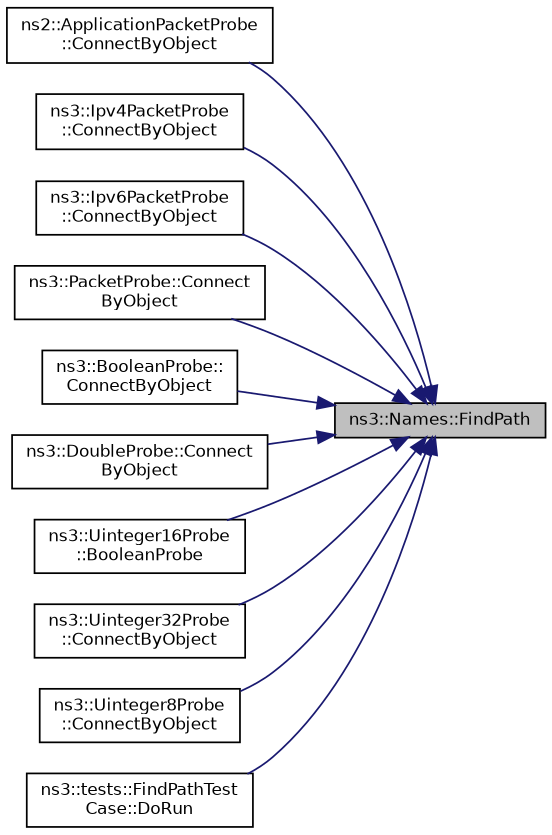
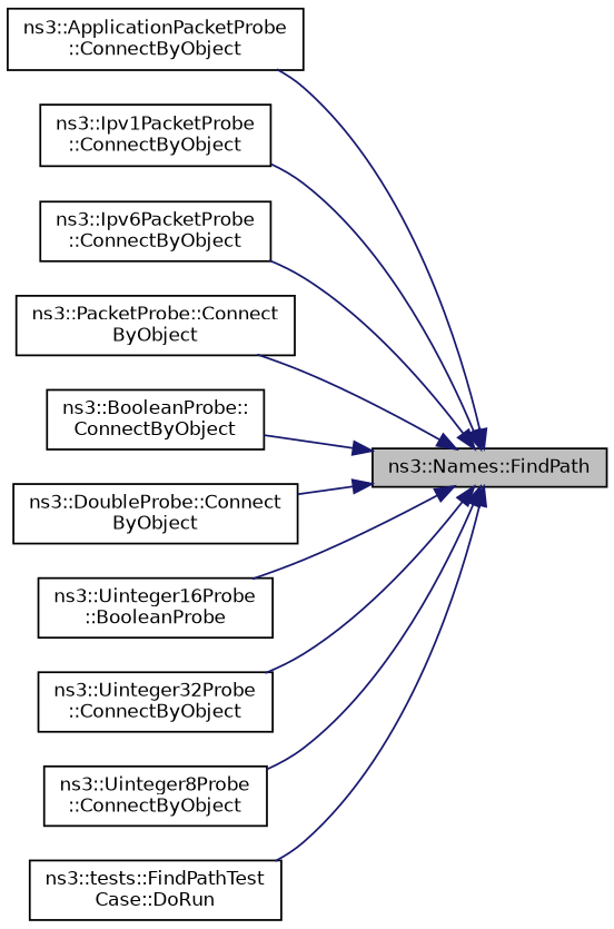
  digraph {
    rankdir=RL
    node [color=black fillcolor=white fontname=Helvetica fontsize=10 shape=record style=filled]
    edge [color=midnightblue dir=back fontname=Helvetica fontsize=10 labelfontname=Helvetica labelfontsize=10 style=solid]
    n1 [fillcolor=grey75 fontcolor=black height=0.2 label="ns3::Names::FindPath" width=0.4]
-   n2 [height=0.2 label="ns2::ApplicationPacketProbe\l::ConnectByObject" width=0.4]
-   n3 [height=0.2 label="ns3::Ipv4PacketProbe\l::ConnectByObject" width=0.4]
+   n2 [height=0.2 label="ns3::ApplicationPacketProbe\l::ConnectByObject" width=0.4]
+   n3 [height=0.2 label="ns3::Ipv1PacketProbe\l::ConnectByObject" width=0.4]
    n4 [height=0.2 label="ns3::Ipv6PacketProbe\l::ConnectByObject" width=0.4]
    n5 [height=0.2 label="ns3::PacketProbe::Connect\lByObject" width=0.4]
    n6 [height=0.2 label="ns3::BooleanProbe::\lConnectByObject" width=0.4]
    n7 [height=0.2 label="ns3::DoubleProbe::Connect\lByObject" width=0.4]
    n8 [height=0.2 label="ns3::Uinteger16Probe\l::BooleanProbe" width=0.4]
    n9 [height=0.2 label="ns3::Uinteger32Probe\l::ConnectByObject" width=0.4]
    n10 [height=0.2 label="ns3::Uinteger8Probe\l::ConnectByObject" width=0.4]
    n11 [height=0.2 label="ns3::tests::FindPathTest\lCase::DoRun" width=0.4]
    n1 -> n2
    n1 -> n3
    n1 -> n4
    n1 -> n5
    n1 -> n6
    n1 -> n7
    n1 -> n8
    n1 -> n9
    n1 -> n10
    n1 -> n11
  }
